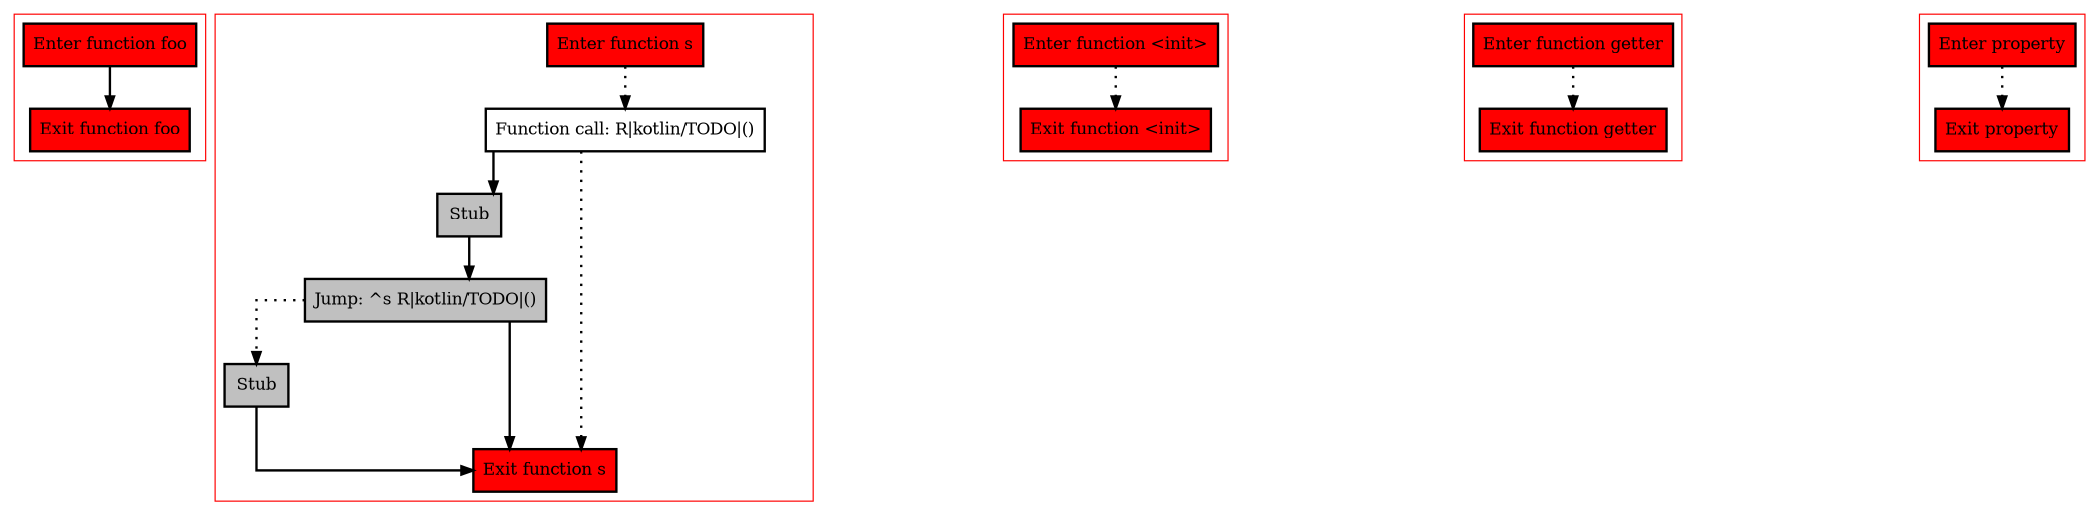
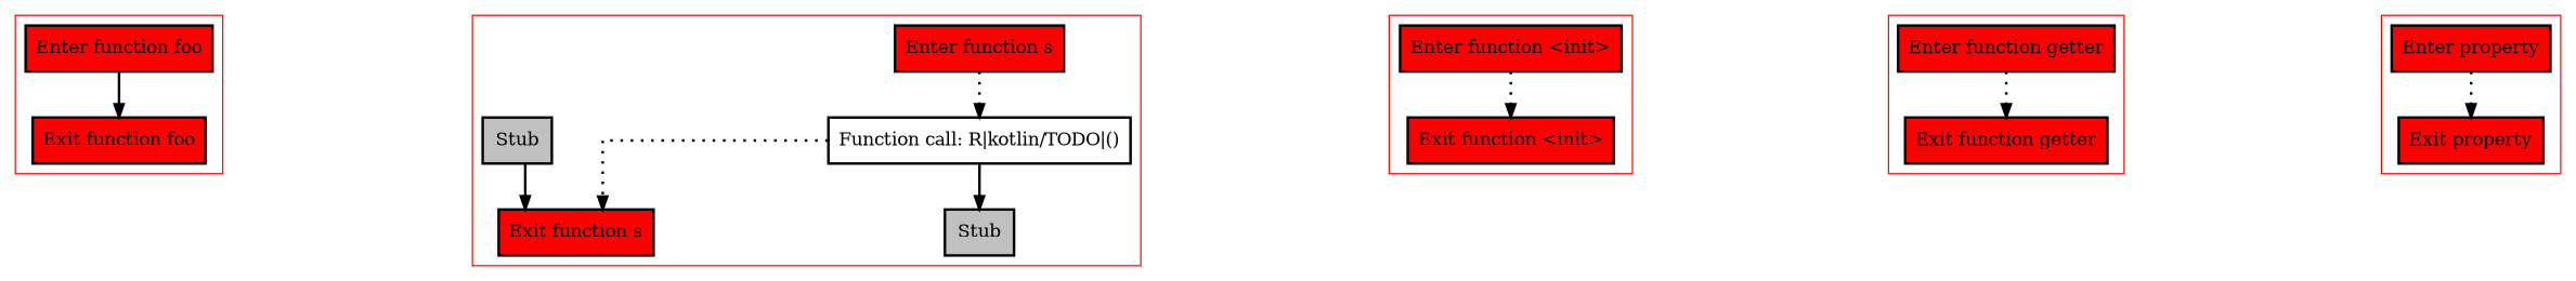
  digraph {
    nodesep=3
    splines=ortho
    node [fillcolor=red penwidth=2 shape=box style=filled]
    edge [penwidth=2 style=dotted]
    n1 [label="Enter function foo"]
    n2 [label="Exit function foo"]
    n3 [label="Enter function s"]
    n4 [label="Function call: R|kotlin/TODO|()" fillcolor="" style=""]
    n5 [fillcolor=gray label=Stub]
-   n6 [fillcolor=gray label="Jump: ^s R|kotlin/TODO|()"]
    n7 [fillcolor=gray label=Stub]
    n8 [label="Exit function s"]
    n9 [label="Enter function <init>"]
    n10 [label="Exit function <init>"]
    n11 [label="Enter function getter"]
    n12 [label="Exit function getter"]
    n13 [label="Enter property"]
    n14 [label="Exit property"]
    subgraph cluster_1 {
      color=red
      n1
      n2
    }
    subgraph cluster_2 {
      color=red
      n3
      n4
      n5
-     n6
      n7
      n8
    }
    subgraph cluster_3 {
      color=red
      n9
      n10
    }
    subgraph cluster_4 {
      color=red
      n11
      n12
    }
    subgraph cluster_5 {
      color=red
      n13
      n14
    }
    n1 -> n2 [style=bold]
    n3 -> n4
    n4 -> n5 [style=bold]
    n4 -> n8
-   n5 -> n6 [style=bold]
-   n6 -> n7
-   n6 -> n8 [style=bold]
    n7 -> n8 [style=bold]
    n9 -> n10
    n11 -> n12
    n13 -> n14
  }
